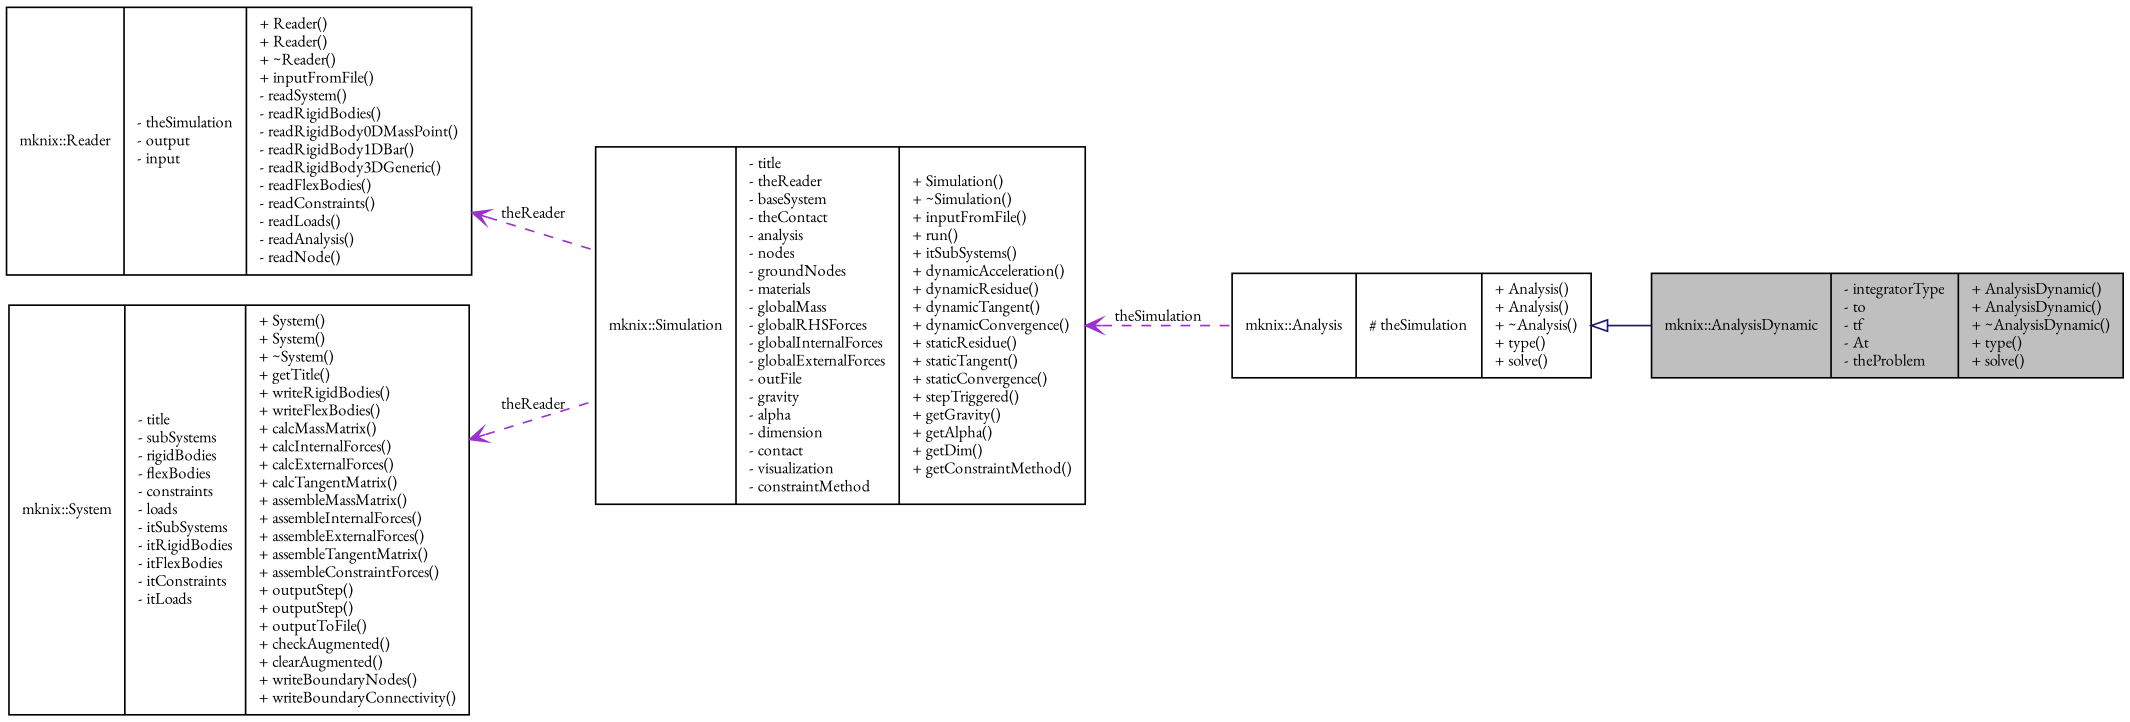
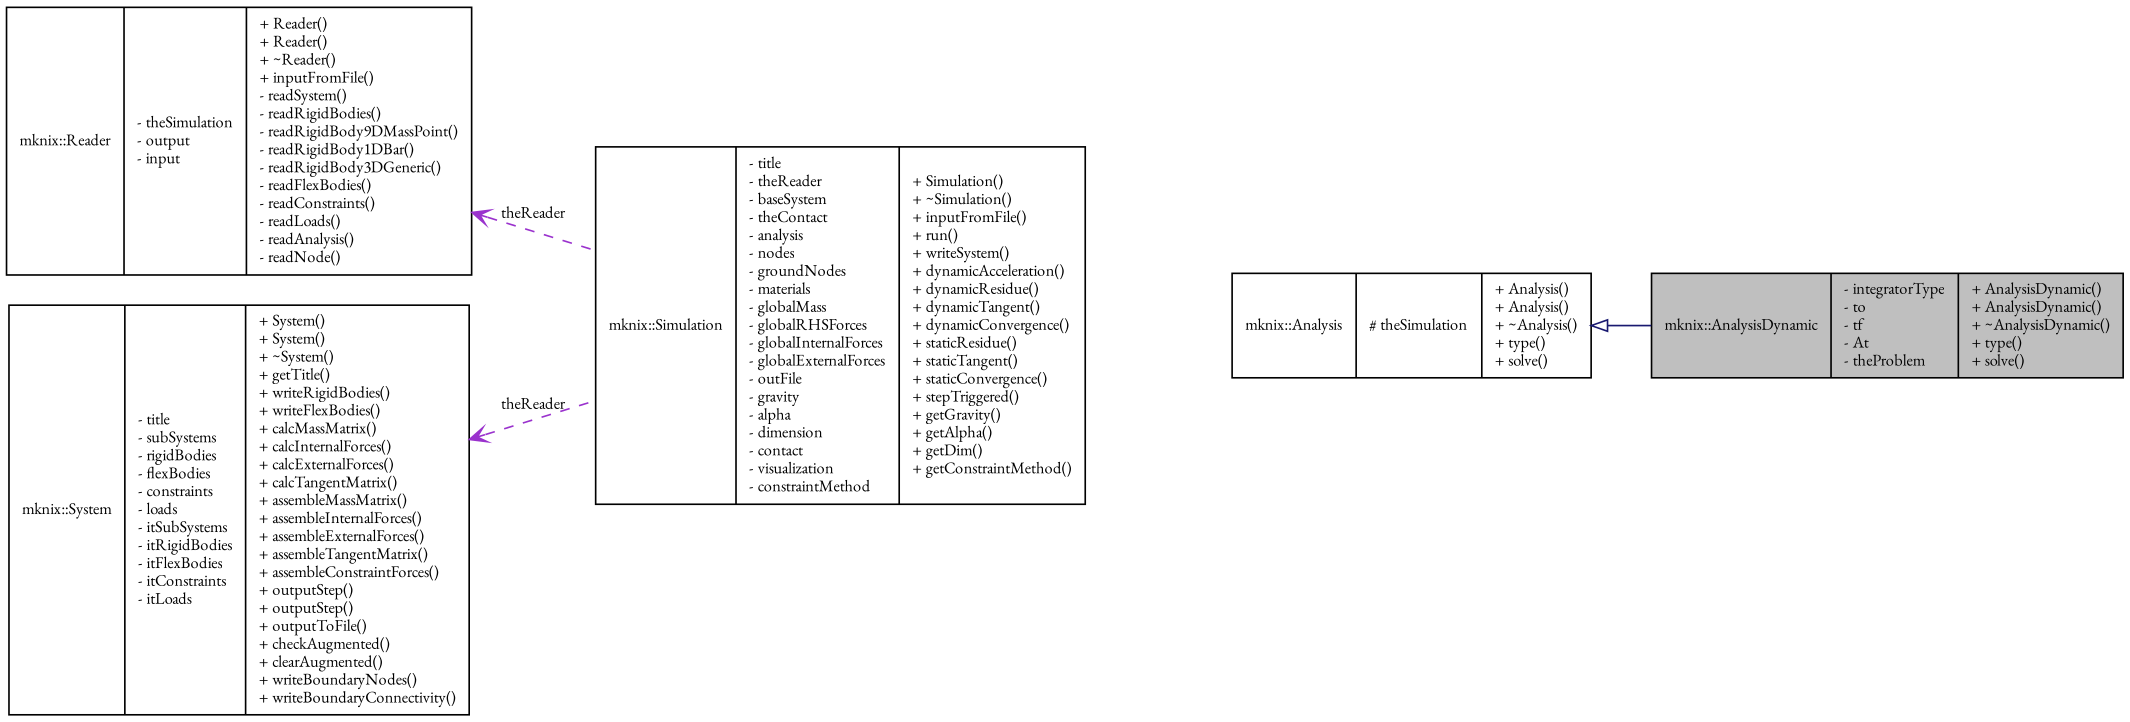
  digraph {
    fontname="EB Garamond"
    rankdir=LR
    node [color=black fillcolor=white fontname="EB Garamond" fontsize=10 shape=record style=filled]
    edge [arrowtail=open color=darkorchid3 dir=back fontname="EB Garamond" fontsize=10 labelfontname="FreeSans.ttf" labelfontsize=10 style=dashed]
    n1 [fillcolor=grey75 fontcolor=black height=0.2 label="{mknix::AnalysisDynamic\n|- integratorType\l- to\l- tf\l- At\l- theProblem\l|+ AnalysisDynamic()\l+ AnalysisDynamic()\l+ ~AnalysisDynamic()\l+ type()\l+ solve()\l}" width=0.4]
    n2 [height=0.2 label="{mknix::Analysis\n|# theSimulation\l|+ Analysis()\l+ Analysis()\l+ ~Analysis()\l+ type()\l+ solve()\l}" width=0.4]
-   n3 [height=0.2 label="{mknix::Simulation\n|- title\l- theReader\l- baseSystem\l- theContact\l- analysis\l- nodes\l- groundNodes\l- materials\l- globalMass\l- globalRHSForces\l- globalInternalForces\l- globalExternalForces\l- outFile\l- gravity\l- alpha\l- dimension\l- contact\l- visualization\l- constraintMethod\l|+ Simulation()\l+ ~Simulation()\l+ inputFromFile()\l+ run()\l+ itSubSystems()\l+ dynamicAcceleration()\l+ dynamicResidue()\l+ dynamicTangent()\l+ dynamicConvergence()\l+ staticResidue()\l+ staticTangent()\l+ staticConvergence()\l+ stepTriggered()\l+ getGravity()\l+ getAlpha()\l+ getDim()\l+ getConstraintMethod()\l}" width=0.4]
-   n4 [height=0.2 label="{mknix::Reader\n|- theSimulation\l- output\l- input\l|+ Reader()\l+ Reader()\l+ ~Reader()\l+ inputFromFile()\l- readSystem()\l- readRigidBodies()\l- readRigidBody0DMassPoint()\l- readRigidBody1DBar()\l- readRigidBody3DGeneric()\l- readFlexBodies()\l- readConstraints()\l- readLoads()\l- readAnalysis()\l- readNode()\l}" width=0.4]
+   n3 [height=0.2 label="{mknix::Simulation\n|- title\l- theReader\l- baseSystem\l- theContact\l- analysis\l- nodes\l- groundNodes\l- materials\l- globalMass\l- globalRHSForces\l- globalInternalForces\l- globalExternalForces\l- outFile\l- gravity\l- alpha\l- dimension\l- contact\l- visualization\l- constraintMethod\l|+ Simulation()\l+ ~Simulation()\l+ inputFromFile()\l+ run()\l+ writeSystem()\l+ dynamicAcceleration()\l+ dynamicResidue()\l+ dynamicTangent()\l+ dynamicConvergence()\l+ staticResidue()\l+ staticTangent()\l+ staticConvergence()\l+ stepTriggered()\l+ getGravity()\l+ getAlpha()\l+ getDim()\l+ getConstraintMethod()\l}" width=0.4]
+   n4 [height=0.2 label="{mknix::Reader\n|- theSimulation\l- output\l- input\l|+ Reader()\l+ Reader()\l+ ~Reader()\l+ inputFromFile()\l- readSystem()\l- readRigidBodies()\l- readRigidBody9DMassPoint()\l- readRigidBody1DBar()\l- readRigidBody3DGeneric()\l- readFlexBodies()\l- readConstraints()\l- readLoads()\l- readAnalysis()\l- readNode()\l}" width=0.4]
    n5 [height=0.2 label="{mknix::System\n|- title\l- subSystems\l- rigidBodies\l- flexBodies\l- constraints\l- loads\l- itSubSystems\l- itRigidBodies\l- itFlexBodies\l- itConstraints\l- itLoads\l|+ System()\l+ System()\l+ ~System()\l+ getTitle()\l+ writeRigidBodies()\l+ writeFlexBodies()\l+ calcMassMatrix()\l+ calcInternalForces()\l+ calcExternalForces()\l+ calcTangentMatrix()\l+ assembleMassMatrix()\l+ assembleInternalForces()\l+ assembleExternalForces()\l+ assembleTangentMatrix()\l+ assembleConstraintForces()\l+ outputStep()\l+ outputStep()\l+ outputToFile()\l+ checkAugmented()\l+ clearAugmented()\l+ writeBoundaryNodes()\l+ writeBoundaryConnectivity()\l}" width=0.4]
    n2 -> n1 [arrowtail=empty color=midnightblue style=solid]
-   n3 -> n2 [label=theSimulation]
    n4 -> n3 [label=theReader]
    n5 -> n3 [label=theReader]
  }
